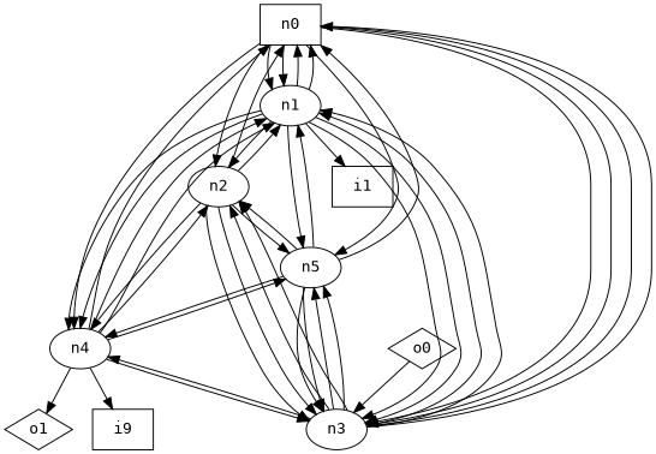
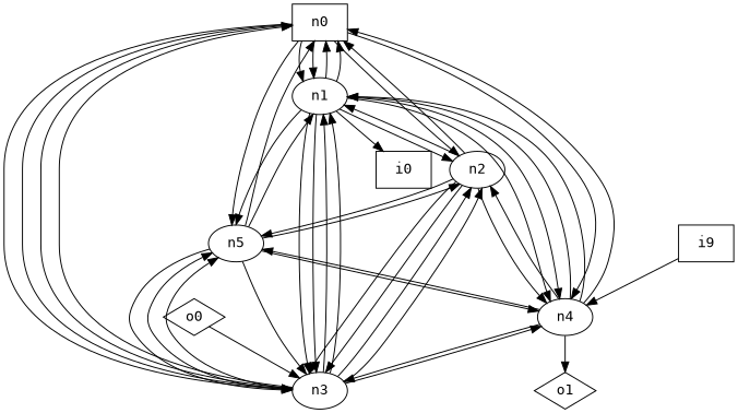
  digraph {
    fontname="DejaVu Sans Mono"
    node [fontname="DejaVu Sans Mono"]
    edge [fontname="DejaVu Sans Mono"]
    n1 [label=n0 shape=box]
    n2 [label=n1]
    n3 [label=n2]
    n4 [label=n3]
    n5 [label=n4]
    n6 [label=n5]
-   n7 [label=i1 shape=box]
+   n7 [label=i0 shape=box]
    n8 [label=o1 shape=diamond]
    n9 [label=o0 shape=diamond]
    n10 [label=i9 shape=box]
    n1 -> n2
    n1 -> n2
    n1 -> n3
    n1 -> n4
    n1 -> n4
    n1 -> n5
    n1 -> n6
    n2 -> n1
    n2 -> n1
    n2 -> n3
    n2 -> n4
    n2 -> n4
    n2 -> n5
    n2 -> n5
    n2 -> n6
    n2 -> n7
    n3 -> n1
    n3 -> n2
    n3 -> n4
    n3 -> n4
    n3 -> n5
    n3 -> n6
    n4 -> n1
    n4 -> n1
    n4 -> n2
    n4 -> n2
    n4 -> n3
    n4 -> n3
    n4 -> n5
    n4 -> n6
    n4 -> n6
    n5 -> n1
    n5 -> n2
    n5 -> n2
    n5 -> n3
    n5 -> n4
    n5 -> n6
    n5 -> n8
    n6 -> n1
    n6 -> n2
    n6 -> n3
    n6 -> n4
    n6 -> n4
    n6 -> n5
    n9 -> n4
-   n5 -> n10
+   n10 -> n5
  }
